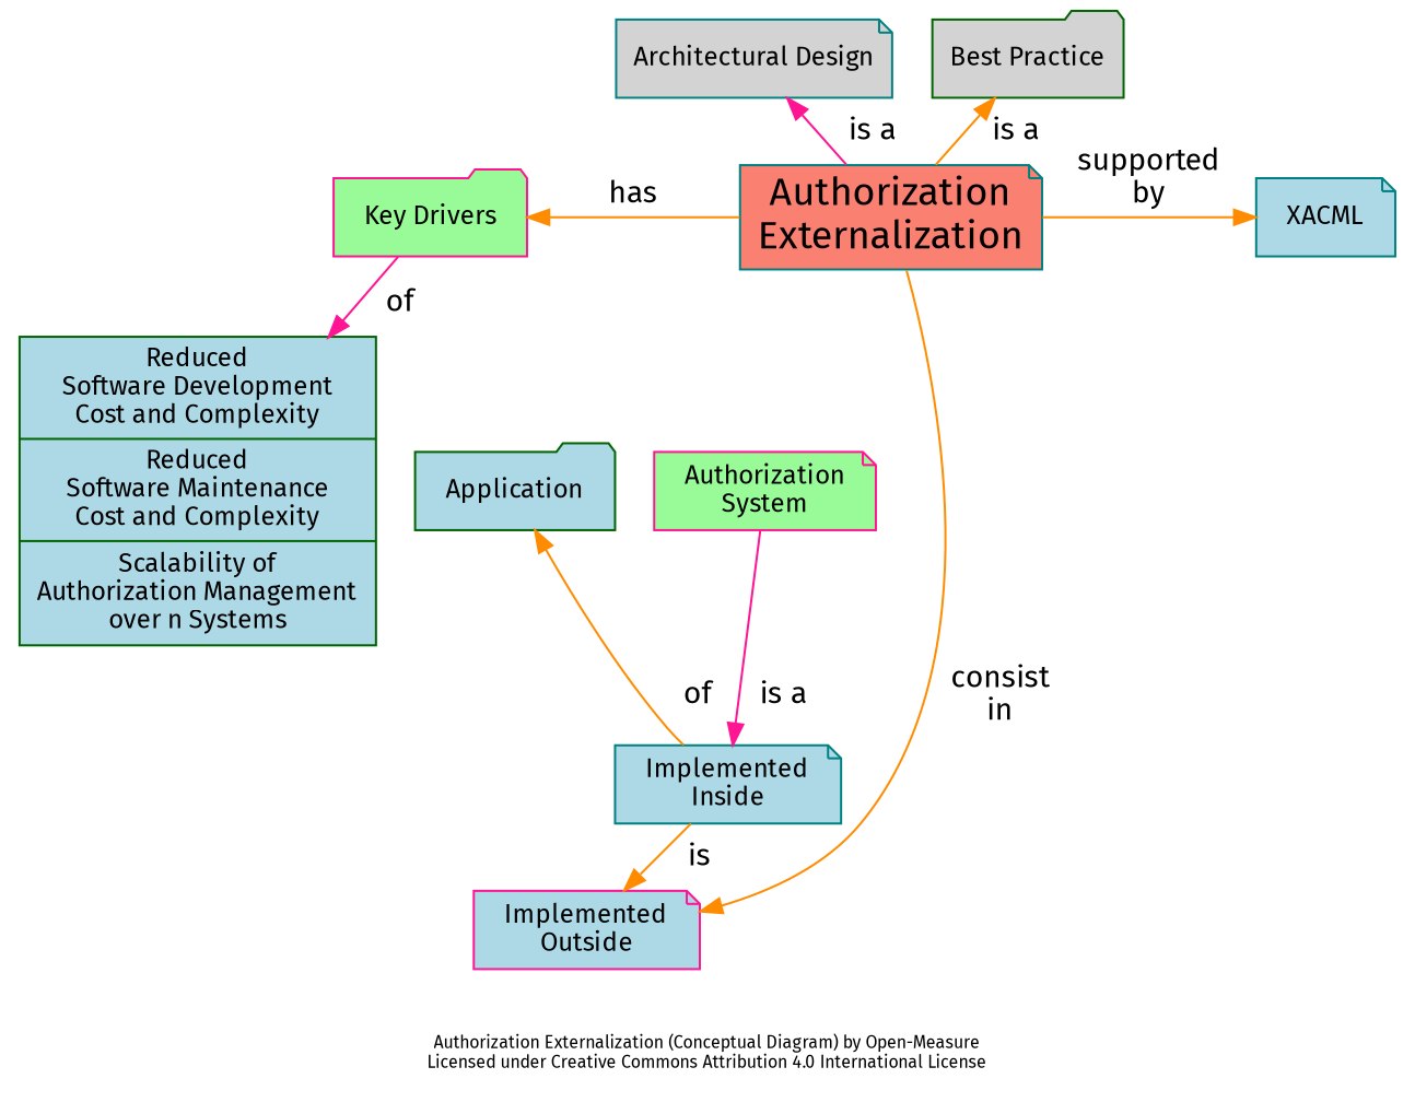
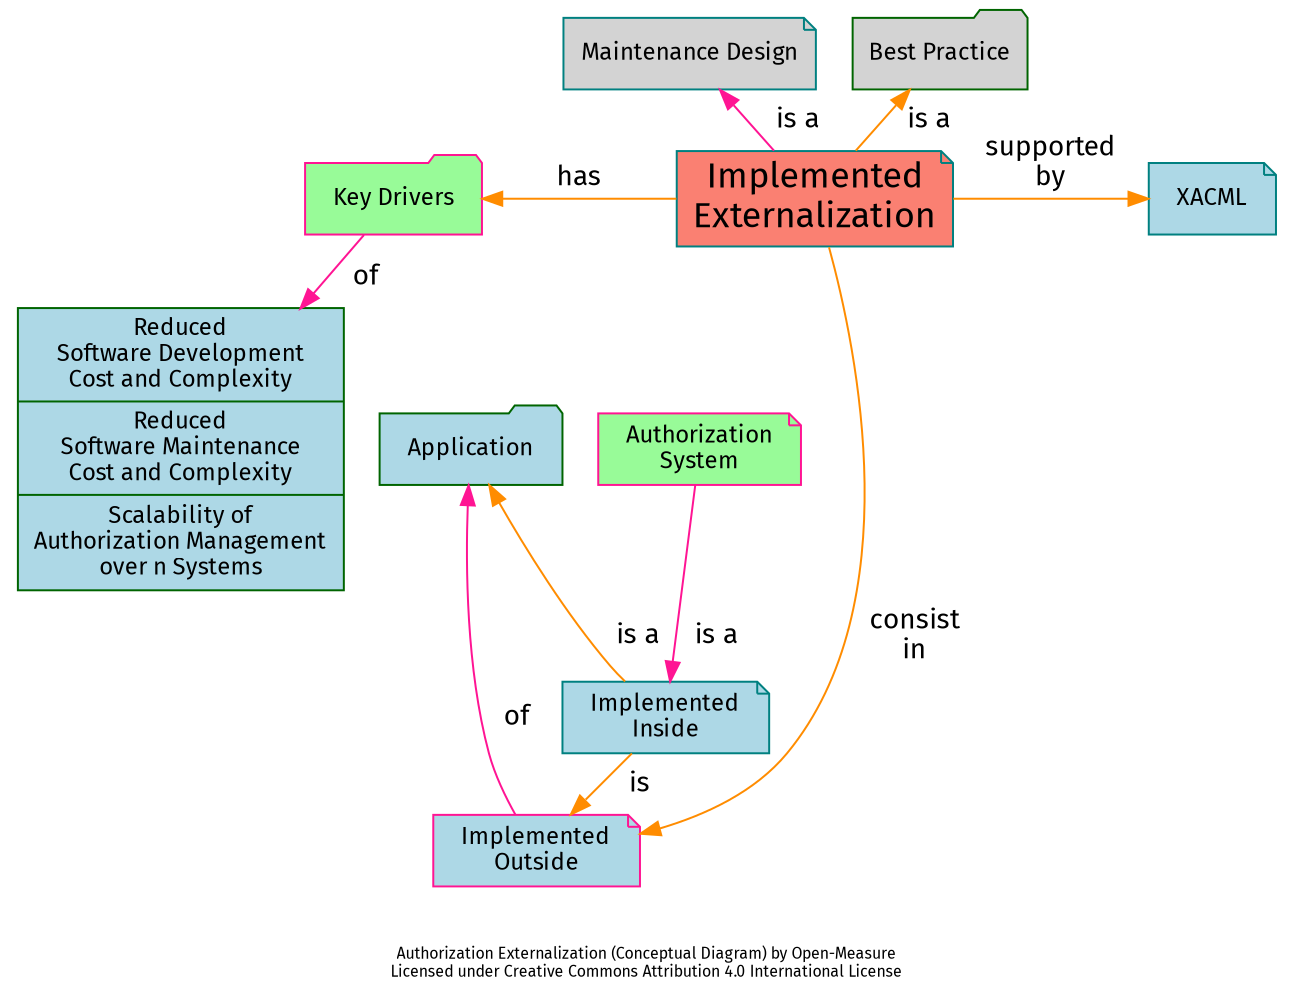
  digraph {
    compound=true
    fontname="Fira Sans"
    fontsize=8
    label="Authorization Externalization (Conceptual Diagram) by Open-Measure\nLicensed under Creative Commons Attribution 4.0 International License"
    newrank=true
    packmode=clust
    rankdir=TB
    ranksep=0
    splines=curve
    node [color=teal fillcolor=lightblue fontname="Fira Sans" fontsize=12 shape=note style=filled]
    edge [color=darkorange fontname="Fira Sans" minlen=1]
-   n1 [fillcolor=salmon fontsize=18 label="Authorization\nExternalization"]
+   n1 [fillcolor=salmon fontsize=18 label="Implemented\nExternalization"]
    n2 [color=deeppink fillcolor=palegreen label="  Key Drivers  " shape=folder]
    n3 [label="  XACML  "]
    n4 [color=darkgreen fontcolor=black label="{<n_driver_1> Reduced\nSoftware Development\nCost and Complexity|<n_driver_2> Reduced\nSoftware Maintenance\nCost and Complexity|<n_driver_3> Scalability of\nAuthorization Management\nover n Systems}" shape=record]
    n5 [color=deeppink fillcolor=palegreen label="  Authorization  \n  System  "]
    n6 [color=darkgreen label="  Application  " shape=folder]
    n7 [color=deeppink label="  Implemented  \n  Outside  "]
    n8 [label="  Implemented  \n  Inside  "]
-   n9 [fillcolor=lightgrey label="Architectural Design"]
+   n9 [fillcolor=lightgrey label="Maintenance Design"]
    n10 [color=darkgreen fillcolor=lightgrey label="Best Practice" shape=folder]
    subgraph sub_1 {
      rank=same
      n1
      n2
      n3
    }
    subgraph sub_2 {
      rank=same
      n4
      n5
      n6
    }
    subgraph sub_3 {
      rank=same
      n4
      n5
      n6
    }
    n1 -> n3 [label="  supported  \n  by  "]
    n1 -> n7 [label="  consist  \n  in  "]
    n2 -> n1 [dir=back label="  has  "]
    n2 -> n4 [color=deeppink label="  of  "]
    n4 -> n7 [style=invis color=""]
    n5 -> n8 [color=deeppink label="  is a  "]
-   n8 -> n6 [label="  of  "]
+   n7 -> n6 [color=deeppink label="  of  "]
+   n8 -> n6 [label="  is a  "]
    n8 -> n7 [label="  is  "]
    n9 -> n1 [color=deeppink dir=back label="  is a  " weight=10]
    n10 -> n1 [dir=back label="  is a  " weight=10]
  }
